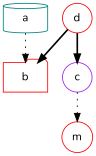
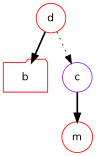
  digraph {
    fontname=Nunito
    node [color=red fontname=Nunito shape=circle]
    edge [fontname=Nunito style=dotted]
-   n1 [color=teal label=a shape=cylinder]
    n2 [label=b shape=folder]
    n3 [label=d]
    n4 [color=purple label=c]
    n5 [label=m]
-   n1 -> n2
    n3 -> n2 [style=bold]
-   n3 -> n4 [style=bold]
-   n4 -> n5
+   n3 -> n4
+   n4 -> n5 [style=bold]
  }
